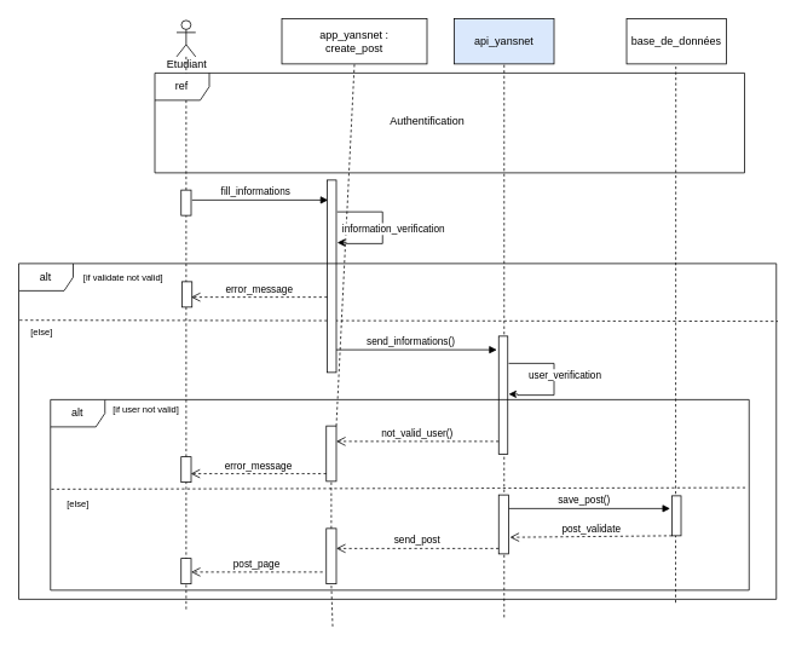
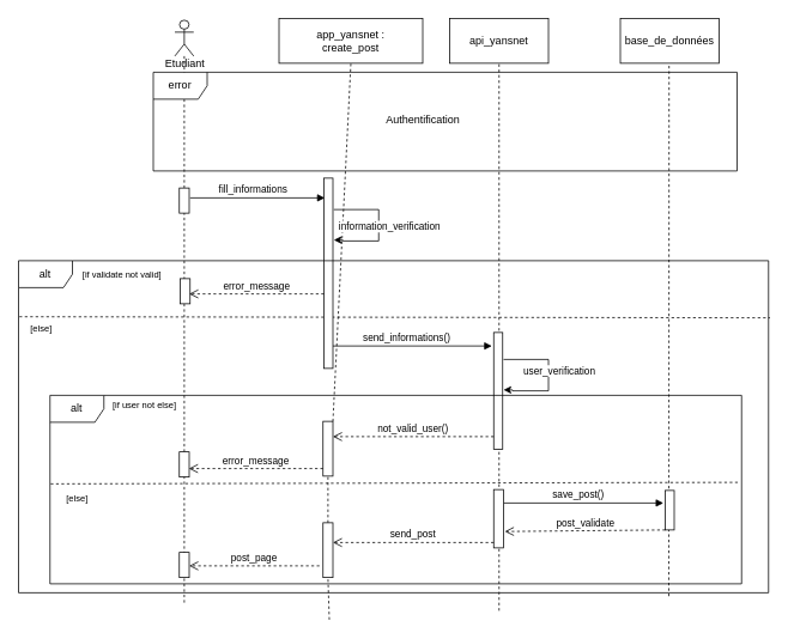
  <mxCell id="0" />
  <mxCell id="1" parent="0" />
  <mxCell id="2" value="" style="endArrow=none;dashed=1;html=1;rounded=0;exitX=0.019;exitY=0.081;exitDx=0;exitDy=0;exitPerimeter=0;entryX=1.002;entryY=0.172;entryDx=0;entryDy=0;entryPerimeter=0;" edge="1" parent="1" source="29" target="26"><mxGeometry width="50" height="50" relative="1" as="geometry"><mxPoint x="35" y="357.18" as="sourcePoint" /><mxPoint x="487.25" y="357.84" as="targetPoint" /></mxGeometry></mxCell>
  <mxCell id="3" value="app_yansnet :&lt;div&gt;create_post&lt;/div&gt;" style="html=1;whiteSpace=wrap;" vertex="1" parent="1"><mxGeometry x="310" y="20" width="160" height="50" as="geometry" /></mxCell>
- <mxCell id="4" value="api_yansnet" style="html=1;whiteSpace=wrap;fillColor=#dae8fc;" vertex="1" parent="1"><mxGeometry x="500" y="20" width="110" height="50" as="geometry" /></mxCell>
+ <mxCell id="4" value="api_yansnet" style="html=1;whiteSpace=wrap;" vertex="1" parent="1"><mxGeometry x="500" y="20" width="110" height="50" as="geometry" /></mxCell>
  <mxCell id="5" value="base_de_données" style="html=1;whiteSpace=wrap;" vertex="1" parent="1"><mxGeometry x="690" y="20" width="110" height="50" as="geometry" /></mxCell>
  <mxCell id="6" value="fill_informations" style="html=1;verticalAlign=bottom;endArrow=block;curved=0;rounded=0;" edge="1" parent="1"><mxGeometry x="-0.067" width="80" relative="1" as="geometry"><mxPoint x="211" y="220" as="sourcePoint" /><mxPoint x="361" y="220" as="targetPoint" /><mxPoint as="offset" /></mxGeometry></mxCell>
  <mxCell id="7" value="send_informations()" style="html=1;verticalAlign=bottom;endArrow=block;curved=0;rounded=0;" edge="1" parent="1"><mxGeometry x="-0.067" width="80" relative="1" as="geometry"><mxPoint x="369" y="385" as="sourcePoint" /><mxPoint x="547" y="385" as="targetPoint" /><mxPoint as="offset" /></mxGeometry></mxCell>
  <mxCell id="8" value="save_post()" style="html=1;verticalAlign=bottom;endArrow=block;curved=0;rounded=0;" edge="1" parent="1" source="36"><mxGeometry x="-0.067" width="80" relative="1" as="geometry"><mxPoint x="564" y="561" as="sourcePoint" /><mxPoint x="738" y="560" as="targetPoint" /><mxPoint as="offset" /></mxGeometry></mxCell>
  <mxCell id="9" value="" style="shape=umlLifeline;perimeter=lifelinePerimeter;whiteSpace=wrap;html=1;container=1;dropTarget=0;collapsible=0;recursiveResize=0;outlineConnect=0;portConstraint=eastwest;newEdgeStyle={&quot;curved&quot;:0,&quot;rounded&quot;:0};participant=umlActor;" vertex="1" parent="1"><mxGeometry x="194" y="22" width="21" height="650" as="geometry" /></mxCell>
  <mxCell id="10" value="" style="html=1;points=[[0,0,0,0,5],[0,1,0,0,-5],[1,0,0,0,5],[1,1,0,0,-5]];perimeter=orthogonalPerimeter;outlineConnect=0;targetShapes=umlLifeline;portConstraint=eastwest;newEdgeStyle={&quot;curved&quot;:0,&quot;rounded&quot;:0};" vertex="1" parent="9"><mxGeometry x="6" y="288" width="11" height="28" as="geometry" /></mxCell>
  <mxCell id="11" value="" style="html=1;points=[[0,0,0,0,5],[0,1,0,0,-5],[1,0,0,0,5],[1,1,0,0,-5]];perimeter=orthogonalPerimeter;outlineConnect=0;targetShapes=umlLifeline;portConstraint=eastwest;newEdgeStyle={&quot;curved&quot;:0,&quot;rounded&quot;:0};" vertex="1" parent="9"><mxGeometry x="5" y="481" width="11" height="28" as="geometry" /></mxCell>
  <mxCell id="12" value="" style="html=1;points=[[0,0,0,0,5],[0,1,0,0,-5],[1,0,0,0,5],[1,1,0,0,-5]];perimeter=orthogonalPerimeter;outlineConnect=0;targetShapes=umlLifeline;portConstraint=eastwest;newEdgeStyle={&quot;curved&quot;:0,&quot;rounded&quot;:0};" vertex="1" parent="9"><mxGeometry x="5" y="593" width="11" height="28" as="geometry" /></mxCell>
  <mxCell id="13" value="" style="html=1;points=[[0,0,0,0,5],[0,1,0,0,-5],[1,0,0,0,5],[1,1,0,0,-5]];perimeter=orthogonalPerimeter;outlineConnect=0;targetShapes=umlLifeline;portConstraint=eastwest;newEdgeStyle={&quot;curved&quot;:0,&quot;rounded&quot;:0};" vertex="1" parent="1"><mxGeometry x="199" y="209" width="11" height="28" as="geometry" /></mxCell>
  <mxCell id="14" value="" style="endArrow=none;dashed=1;html=1;rounded=0;entryX=0.5;entryY=1;entryDx=0;entryDy=0;" edge="1" parent="1" source="31" target="3"><mxGeometry width="50" height="50" relative="1" as="geometry"><mxPoint x="365" y="620" as="sourcePoint" /><mxPoint x="600" y="300" as="targetPoint" /></mxGeometry></mxCell>
  <mxCell id="15" value="" style="html=1;points=[[0,0,0,0,5],[0,1,0,0,-5],[1,0,0,0,5],[1,1,0,0,-5]];perimeter=orthogonalPerimeter;outlineConnect=0;targetShapes=umlLifeline;portConstraint=eastwest;newEdgeStyle={&quot;curved&quot;:0,&quot;rounded&quot;:0};" vertex="1" parent="1"><mxGeometry x="360" y="198" width="10" height="212" as="geometry" /></mxCell>
  <mxCell id="16" value="" style="endArrow=none;dashed=1;html=1;rounded=0;entryX=0.5;entryY=1;entryDx=0;entryDy=0;" edge="1" parent="1"><mxGeometry width="50" height="50" relative="1" as="geometry"><mxPoint x="555" y="680" as="sourcePoint" /><mxPoint x="555" y="70" as="targetPoint" /></mxGeometry></mxCell>
  <mxCell id="17" value="" style="html=1;points=[[0,0,0,0,5],[0,1,0,0,-5],[1,0,0,0,5],[1,1,0,0,-5]];perimeter=orthogonalPerimeter;outlineConnect=0;targetShapes=umlLifeline;portConstraint=eastwest;newEdgeStyle={&quot;curved&quot;:0,&quot;rounded&quot;:0};" vertex="1" parent="1"><mxGeometry x="549" y="370" width="10" height="130" as="geometry" /></mxCell>
  <mxCell id="18" value="" style="endArrow=none;dashed=1;html=1;rounded=0;entryX=0.5;entryY=1;entryDx=0;entryDy=0;" edge="1" parent="1"><mxGeometry width="50" height="50" relative="1" as="geometry"><mxPoint x="744" y="663.81" as="sourcePoint" /><mxPoint x="744.29" y="70" as="targetPoint" /></mxGeometry></mxCell>
  <mxCell id="19" value="" style="html=1;points=[[0,0,0,0,5],[0,1,0,0,-5],[1,0,0,0,5],[1,1,0,0,-5]];perimeter=orthogonalPerimeter;outlineConnect=0;targetShapes=umlLifeline;portConstraint=eastwest;newEdgeStyle={&quot;curved&quot;:0,&quot;rounded&quot;:0};" vertex="1" parent="1"><mxGeometry x="740" y="546" width="10" height="44" as="geometry" /></mxCell>
  <mxCell id="20" value="Authentification" style="text;html=1;align=center;verticalAlign=middle;resizable=0;points=[];autosize=1;strokeColor=none;fillColor=none;" vertex="1" parent="1"><mxGeometry x="415" y="118" width="110" height="30" as="geometry" /></mxCell>
- <mxCell id="21" value="ref" style="shape=umlFrame;whiteSpace=wrap;html=1;pointerEvents=0;fillColor=#FFFFFF;" vertex="1" parent="1"><mxGeometry x="170" y="80" width="650" height="110" as="geometry" /></mxCell>
+ <mxCell id="21" value="error" style="shape=umlFrame;whiteSpace=wrap;html=1;pointerEvents=0;fillColor=#FFFFFF;" vertex="1" parent="1"><mxGeometry x="170" y="80" width="650" height="110" as="geometry" /></mxCell>
  <mxCell id="22" value="" style="edgeStyle=orthogonalEdgeStyle;rounded=0;orthogonalLoop=1;jettySize=auto;html=1;curved=0;entryX=1;entryY=0.886;entryDx=0;entryDy=0;entryPerimeter=0;" edge="1" parent="1"><mxGeometry relative="1" as="geometry"><mxPoint x="371" y="233" as="sourcePoint" /><mxPoint x="371" y="266.968" as="targetPoint" /><Array as="points"><mxPoint x="421" y="233" /><mxPoint x="421" y="268" /><mxPoint x="381" y="268" /></Array></mxGeometry></mxCell>
  <mxCell id="23" value="information_verification" style="edgeLabel;html=1;align=center;verticalAlign=middle;resizable=0;points=[];" vertex="1" connectable="0" parent="22"><mxGeometry x="-0.088" y="1" relative="1" as="geometry"><mxPoint x="10" y="6" as="offset" /></mxGeometry></mxCell>
  <mxCell id="24" value="" style="edgeStyle=orthogonalEdgeStyle;rounded=0;orthogonalLoop=1;jettySize=auto;html=1;curved=0;entryX=1;entryY=0.886;entryDx=0;entryDy=0;entryPerimeter=0;" edge="1" parent="1"><mxGeometry relative="1" as="geometry"><mxPoint x="560" y="400" as="sourcePoint" /><mxPoint x="560" y="433.968" as="targetPoint" /><Array as="points"><mxPoint x="610" y="400" /><mxPoint x="610" y="435" /><mxPoint x="570" y="435" /></Array></mxGeometry></mxCell>
  <mxCell id="25" value="user_verification" style="edgeLabel;html=1;align=center;verticalAlign=middle;resizable=0;points=[];" vertex="1" connectable="0" parent="24"><mxGeometry x="-0.088" y="1" relative="1" as="geometry"><mxPoint x="10" as="offset" /></mxGeometry></mxCell>
  <mxCell id="26" value="alt" style="shape=umlFrame;whiteSpace=wrap;html=1;pointerEvents=0;" vertex="1" parent="1"><mxGeometry x="20" y="290" width="835" height="370" as="geometry" /></mxCell>
  <mxCell id="27" value="&lt;font style=&quot;font-size: 10px;&quot;&gt;[if validate not valid]&lt;/font&gt;" style="text;html=1;align=center;verticalAlign=middle;resizable=0;points=[];autosize=1;strokeColor=none;fillColor=none;" vertex="1" parent="1"><mxGeometry x="70" y="290" width="130" height="30" as="geometry" /></mxCell>
  <mxCell id="28" value="error_message" style="html=1;verticalAlign=bottom;endArrow=open;dashed=1;endSize=8;curved=0;rounded=0;" edge="1" parent="1"><mxGeometry relative="1" as="geometry"><mxPoint x="360" y="327" as="sourcePoint" /><mxPoint x="210" y="327" as="targetPoint" /></mxGeometry></mxCell>
  <mxCell id="29" value="&lt;font style=&quot;font-size: 10px;&quot;&gt;[else]&lt;/font&gt;" style="text;html=1;align=center;verticalAlign=middle;resizable=0;points=[];autosize=1;strokeColor=none;fillColor=none;" vertex="1" parent="1"><mxGeometry x="20" y="350" width="50" height="30" as="geometry" /></mxCell>
  <mxCell id="30" value="" style="endArrow=none;dashed=1;html=1;rounded=0;entryX=0.5;entryY=1;entryDx=0;entryDy=0;" edge="1" parent="1" source="42" target="31"><mxGeometry width="50" height="50" relative="1" as="geometry"><mxPoint x="366" y="690" as="sourcePoint" /><mxPoint x="365" y="70" as="targetPoint" /></mxGeometry></mxCell>
  <mxCell id="31" value="" style="html=1;points=[[0,0,0,0,5],[0,1,0,0,-5],[1,0,0,0,5],[1,1,0,0,-5]];perimeter=orthogonalPerimeter;outlineConnect=0;targetShapes=umlLifeline;portConstraint=eastwest;newEdgeStyle={&quot;curved&quot;:0,&quot;rounded&quot;:0};" vertex="1" parent="1"><mxGeometry x="359" y="469" width="11" height="61" as="geometry" /></mxCell>
  <mxCell id="32" value="alt" style="shape=umlFrame;whiteSpace=wrap;html=1;pointerEvents=0;" vertex="1" parent="1"><mxGeometry x="55" y="440" width="770" height="210" as="geometry" /></mxCell>
- <mxCell id="33" value="&lt;font style=&quot;font-size: 10px;&quot;&gt;[if user not valid]&lt;/font&gt;" style="text;html=1;align=center;verticalAlign=middle;resizable=0;points=[];autosize=1;strokeColor=none;fillColor=none;" vertex="1" parent="1"><mxGeometry x="110" y="435.5" width="100" height="30" as="geometry" /></mxCell>
+ <mxCell id="33" value="&lt;font style=&quot;font-size: 10px;&quot;&gt;[if user not else]&lt;/font&gt;" style="text;html=1;align=center;verticalAlign=middle;resizable=0;points=[];autosize=1;strokeColor=none;fillColor=none;" vertex="1" parent="1"><mxGeometry x="110" y="435.5" width="100" height="30" as="geometry" /></mxCell>
  <mxCell id="34" value="not_valid_user()" style="html=1;verticalAlign=bottom;endArrow=open;dashed=1;endSize=8;curved=0;rounded=0;" edge="1" parent="1"><mxGeometry relative="1" as="geometry"><mxPoint x="549" y="486" as="sourcePoint" /><mxPoint x="370" y="486" as="targetPoint" /></mxGeometry></mxCell>
  <mxCell id="35" value="error_message" style="html=1;verticalAlign=bottom;endArrow=open;dashed=1;endSize=8;curved=0;rounded=0;entryX=0.966;entryY=0.665;entryDx=0;entryDy=0;entryPerimeter=0;" edge="1" parent="1" source="31" target="11"><mxGeometry relative="1" as="geometry"><mxPoint x="360" y="509.69" as="sourcePoint" /><mxPoint x="225" y="520" as="targetPoint" /></mxGeometry></mxCell>
  <mxCell id="36" value="" style="html=1;points=[[0,0,0,0,5],[0,1,0,0,-5],[1,0,0,0,5],[1,1,0,0,-5]];perimeter=orthogonalPerimeter;outlineConnect=0;targetShapes=umlLifeline;portConstraint=eastwest;newEdgeStyle={&quot;curved&quot;:0,&quot;rounded&quot;:0};" vertex="1" parent="1"><mxGeometry x="549" y="545" width="11" height="65" as="geometry" /></mxCell>
  <mxCell id="37" value="" style="endArrow=none;dashed=1;html=1;rounded=0;entryX=0.998;entryY=0.657;entryDx=0;entryDy=0;entryPerimeter=0;exitX=0.001;exitY=0.669;exitDx=0;exitDy=0;exitPerimeter=0;" edge="1" parent="1"><mxGeometry width="50" height="50" relative="1" as="geometry"><mxPoint x="55.77" y="538.66" as="sourcePoint" /><mxPoint x="823.46" y="536.98" as="targetPoint" /></mxGeometry></mxCell>
  <mxCell id="38" value="&lt;font style=&quot;font-size: 10px;&quot;&gt;[else]&lt;/font&gt;" style="text;html=1;align=center;verticalAlign=middle;resizable=0;points=[];autosize=1;strokeColor=none;fillColor=none;" vertex="1" parent="1"><mxGeometry x="60" y="540" width="50" height="30" as="geometry" /></mxCell>
  <mxCell id="39" value="post_validate" style="html=1;verticalAlign=bottom;endArrow=open;dashed=1;endSize=8;curved=0;rounded=0;entryX=1.126;entryY=0.719;entryDx=0;entryDy=0;entryPerimeter=0;" edge="1" parent="1" source="19" target="36"><mxGeometry relative="1" as="geometry"><mxPoint x="695" y="580" as="sourcePoint" /><mxPoint x="615" y="580" as="targetPoint" /></mxGeometry></mxCell>
  <mxCell id="40" value="send_post" style="html=1;verticalAlign=bottom;endArrow=open;dashed=1;endSize=8;curved=0;rounded=0;" edge="1" parent="1"><mxGeometry relative="1" as="geometry"><mxPoint x="549" y="604" as="sourcePoint" /><mxPoint x="370" y="604" as="targetPoint" /></mxGeometry></mxCell>
  <mxCell id="41" value="" style="endArrow=none;dashed=1;html=1;rounded=0;entryX=0.5;entryY=1;entryDx=0;entryDy=0;" edge="1" parent="1" target="42"><mxGeometry width="50" height="50" relative="1" as="geometry"><mxPoint x="366" y="690" as="sourcePoint" /><mxPoint x="365" y="530" as="targetPoint" /></mxGeometry></mxCell>
  <mxCell id="42" value="" style="html=1;points=[[0,0,0,0,5],[0,1,0,0,-5],[1,0,0,0,5],[1,1,0,0,-5]];perimeter=orthogonalPerimeter;outlineConnect=0;targetShapes=umlLifeline;portConstraint=eastwest;newEdgeStyle={&quot;curved&quot;:0,&quot;rounded&quot;:0};" vertex="1" parent="1"><mxGeometry x="359" y="582" width="11" height="61" as="geometry" /></mxCell>
  <mxCell id="43" value="post_page" style="html=1;verticalAlign=bottom;endArrow=open;dashed=1;endSize=8;curved=0;rounded=0;" edge="1" parent="1"><mxGeometry relative="1" as="geometry"><mxPoint x="355" y="630" as="sourcePoint" /><mxPoint x="210" y="630" as="targetPoint" /></mxGeometry></mxCell>
  <mxCell id="44" value="Etudiant" style="text;html=1;align=center;verticalAlign=middle;resizable=0;points=[];autosize=1;strokeColor=none;fillColor=none;" vertex="1" parent="1"><mxGeometry x="169.5" y="55" width="70" height="30" as="geometry" /></mxCell>
